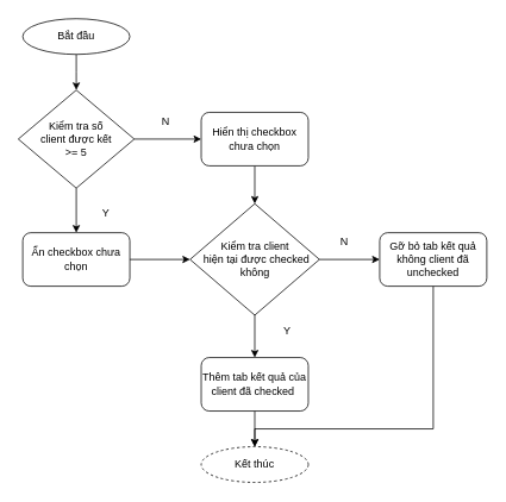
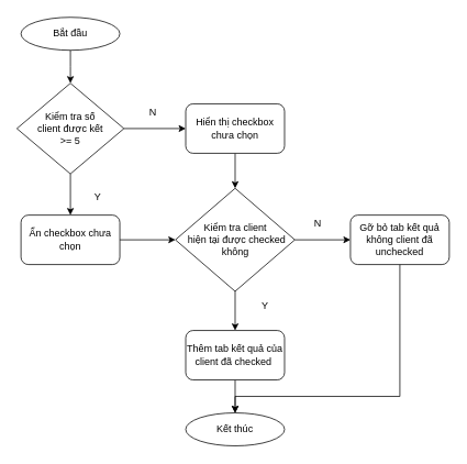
  <mxCell id="0" />
  <mxCell id="1" parent="0" />
  <mxCell id="2" style="edgeStyle=orthogonalEdgeStyle;rounded=0;orthogonalLoop=1;jettySize=auto;html=1;exitX=0.5;exitY=1;exitDx=0;exitDy=0;entryX=0.5;entryY=0;entryDx=0;entryDy=0;" edge="1" parent="1" source="3"><mxGeometry relative="1" as="geometry"><mxPoint x="85" y="100" as="targetPoint" /></mxGeometry></mxCell>
  <mxCell id="3" value="Bắt đầu" style="ellipse;whiteSpace=wrap;html=1;" vertex="1" parent="1"><mxGeometry x="25" y="20" width="120" height="40" as="geometry" /></mxCell>
- <mxCell id="4" value="Kết thúc" style="ellipse;whiteSpace=wrap;html=1;dashed=1;" vertex="1" parent="1"><mxGeometry x="225" y="500" width="120" height="40" as="geometry" /></mxCell>
+ <mxCell id="4" value="Kết thúc" style="ellipse;whiteSpace=wrap;html=1;" vertex="1" parent="1"><mxGeometry x="225" y="500" width="120" height="40" as="geometry" /></mxCell>
  <mxCell id="5" style="edgeStyle=orthogonalEdgeStyle;rounded=0;orthogonalLoop=1;jettySize=auto;html=1;exitX=1;exitY=0.5;exitDx=0;exitDy=0;entryX=0;entryY=0.5;entryDx=0;entryDy=0;" edge="1" parent="1" source="7" target="11"><mxGeometry relative="1" as="geometry" /></mxCell>
  <mxCell id="6" style="edgeStyle=orthogonalEdgeStyle;rounded=0;orthogonalLoop=1;jettySize=auto;html=1;exitX=0.5;exitY=1;exitDx=0;exitDy=0;entryX=0.5;entryY=0;entryDx=0;entryDy=0;" edge="1" parent="1" source="7" target="9"><mxGeometry relative="1" as="geometry" /></mxCell>
  <mxCell id="7" value="Kiểm tra số &lt;br&gt;client được kết &lt;br&gt;&amp;gt;= 5" style="rhombus;whiteSpace=wrap;html=1;" vertex="1" parent="1"><mxGeometry x="20" y="100" width="130" height="110" as="geometry" /></mxCell>
  <mxCell id="8" style="edgeStyle=orthogonalEdgeStyle;rounded=0;orthogonalLoop=1;jettySize=auto;html=1;exitX=1;exitY=0.5;exitDx=0;exitDy=0;entryX=0;entryY=0.5;entryDx=0;entryDy=0;" edge="1" parent="1" source="9" target="14"><mxGeometry relative="1" as="geometry" /></mxCell>
  <mxCell id="9" value="Ẩn checkbox chưa chọn" style="rounded=1;whiteSpace=wrap;html=1;" vertex="1" parent="1"><mxGeometry x="25" y="260" width="120" height="60" as="geometry" /></mxCell>
  <mxCell id="10" style="edgeStyle=orthogonalEdgeStyle;rounded=0;orthogonalLoop=1;jettySize=auto;html=1;exitX=0.5;exitY=1;exitDx=0;exitDy=0;entryX=0.5;entryY=0;entryDx=0;entryDy=0;" edge="1" parent="1" source="11" target="14"><mxGeometry relative="1" as="geometry" /></mxCell>
  <mxCell id="11" value="Hiển thị checkbox chưa chọn" style="rounded=1;whiteSpace=wrap;html=1;" vertex="1" parent="1"><mxGeometry x="225" y="125" width="120" height="60" as="geometry" /></mxCell>
  <mxCell id="12" style="edgeStyle=orthogonalEdgeStyle;rounded=0;orthogonalLoop=1;jettySize=auto;html=1;exitX=1;exitY=0.5;exitDx=0;exitDy=0;entryX=0;entryY=0.5;entryDx=0;entryDy=0;" edge="1" parent="1" source="14" target="18"><mxGeometry relative="1" as="geometry" /></mxCell>
  <mxCell id="13" style="edgeStyle=orthogonalEdgeStyle;rounded=0;orthogonalLoop=1;jettySize=auto;html=1;exitX=0.5;exitY=1;exitDx=0;exitDy=0;entryX=0.5;entryY=0;entryDx=0;entryDy=0;" edge="1" parent="1" source="14" target="16"><mxGeometry relative="1" as="geometry" /></mxCell>
  <mxCell id="14" value="Kiểm tra client&lt;br&gt;&amp;nbsp;hiện tại được checked không" style="rhombus;whiteSpace=wrap;html=1;" vertex="1" parent="1"><mxGeometry x="212.5" y="227.5" width="145" height="125" as="geometry" /></mxCell>
  <mxCell id="15" style="edgeStyle=orthogonalEdgeStyle;rounded=0;orthogonalLoop=1;jettySize=auto;html=1;exitX=0.5;exitY=1;exitDx=0;exitDy=0;entryX=0.5;entryY=0;entryDx=0;entryDy=0;" edge="1" parent="1" source="16" target="4"><mxGeometry relative="1" as="geometry" /></mxCell>
  <mxCell id="16" value="Thêm tab kết quả của client đã checked&amp;nbsp;" style="rounded=1;whiteSpace=wrap;html=1;" vertex="1" parent="1"><mxGeometry x="225" y="400" width="120" height="60" as="geometry" /></mxCell>
  <mxCell id="17" style="edgeStyle=orthogonalEdgeStyle;rounded=0;orthogonalLoop=1;jettySize=auto;html=1;exitX=0.5;exitY=1;exitDx=0;exitDy=0;entryX=0.5;entryY=0;entryDx=0;entryDy=0;" edge="1" parent="1" source="18" target="4"><mxGeometry relative="1" as="geometry"><Array as="points"><mxPoint x="485" y="480" /><mxPoint x="285" y="480" /></Array></mxGeometry></mxCell>
  <mxCell id="18" value="Gỡ bỏ tab kết quả không client đã unchecked" style="rounded=1;whiteSpace=wrap;html=1;" vertex="1" parent="1"><mxGeometry x="425" y="260" width="120" height="60" as="geometry" /></mxCell>
  <mxCell id="19" value="N" style="text;html=1;align=center;verticalAlign=middle;resizable=0;points=[];autosize=1;" vertex="1" parent="1"><mxGeometry x="175" y="125" width="20" height="20" as="geometry" /></mxCell>
  <mxCell id="20" value="Y" style="text;html=1;align=center;verticalAlign=middle;resizable=0;points=[];autosize=1;" vertex="1" parent="1"><mxGeometry x="108" y="228" width="20" height="20" as="geometry" /></mxCell>
  <mxCell id="21" value="Y" style="text;html=1;align=center;verticalAlign=middle;resizable=0;points=[];autosize=1;" vertex="1" parent="1"><mxGeometry x="311" y="360" width="20" height="20" as="geometry" /></mxCell>
  <mxCell id="22" value="N" style="text;html=1;align=center;verticalAlign=middle;resizable=0;points=[];autosize=1;" vertex="1" parent="1"><mxGeometry x="375" y="260" width="20" height="20" as="geometry" /></mxCell>
